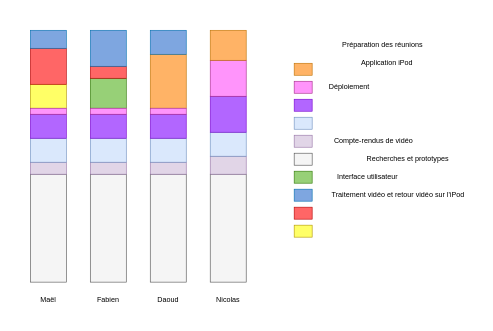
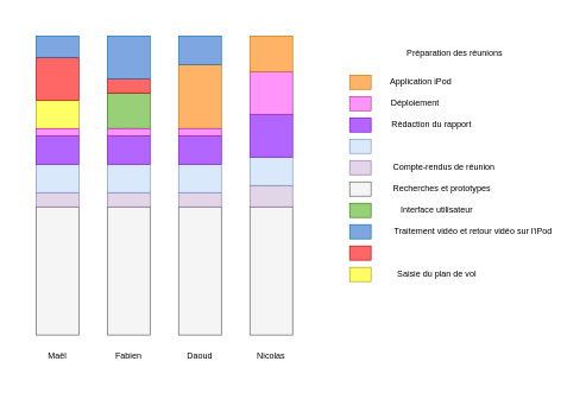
  <mxCell id="0" />
  <mxCell id="1" parent="0" />
  <mxCell id="2" value="" style="rounded=0;whiteSpace=wrap;html=1;fillColor=#f5f5f5;strokeColor=#4D4D4D;fontColor=#333333;" parent="1" vertex="1"><mxGeometry x="50" y="290" width="60" height="180" as="geometry" /></mxCell>
  <mxCell id="3" value="" style="rounded=0;whiteSpace=wrap;html=1;fillColor=#f5f5f5;strokeColor=#4D4D4D;fontColor=#333333;" parent="1" vertex="1"><mxGeometry x="150" y="290" width="60" height="180" as="geometry" /></mxCell>
  <mxCell id="4" value="" style="rounded=0;whiteSpace=wrap;html=1;fillColor=#f5f5f5;strokeColor=#4D4D4D;fontColor=#333333;" parent="1" vertex="1"><mxGeometry x="250" y="290" width="60" height="180" as="geometry" /></mxCell>
  <mxCell id="5" value="" style="rounded=0;whiteSpace=wrap;html=1;fillColor=#f5f5f5;strokeColor=#4D4D4D;fontColor=#333333;" parent="1" vertex="1"><mxGeometry x="350" y="290" width="60" height="180" as="geometry" /></mxCell>
  <mxCell id="6" value="" style="rounded=0;whiteSpace=wrap;html=1;fillColor=#e1d5e7;strokeColor=#9673a6;" parent="1" vertex="1"><mxGeometry x="50" y="270" width="60" height="20" as="geometry" /></mxCell>
  <mxCell id="7" value="" style="rounded=0;whiteSpace=wrap;html=1;fillColor=#e1d5e7;strokeColor=#9673a6;" parent="1" vertex="1"><mxGeometry x="150" y="270" width="60" height="20" as="geometry" /></mxCell>
  <mxCell id="8" value="" style="rounded=0;whiteSpace=wrap;html=1;fillColor=#e1d5e7;strokeColor=#9673a6;" parent="1" vertex="1"><mxGeometry x="250" y="270" width="60" height="20" as="geometry" /></mxCell>
  <mxCell id="9" value="" style="rounded=0;whiteSpace=wrap;html=1;fillColor=#e1d5e7;strokeColor=#9673a6;" parent="1" vertex="1"><mxGeometry x="350" y="260" width="60" height="30" as="geometry" /></mxCell>
  <mxCell id="10" value="" style="rounded=0;whiteSpace=wrap;html=1;fillColor=#FFFF66;strokeColor=#B09500;fontColor=#ffffff;" parent="1" vertex="1"><mxGeometry x="50" y="140" width="60" height="40" as="geometry" /></mxCell>
  <mxCell id="11" value="" style="rounded=0;whiteSpace=wrap;html=1;fillColor=#FF6666;strokeColor=#B20000;fontColor=#ffffff;" parent="1" vertex="1"><mxGeometry x="50" y="80" width="60" height="60" as="geometry" /></mxCell>
  <mxCell id="12" value="" style="rounded=0;whiteSpace=wrap;html=1;fillColor=#7EA6E0;strokeColor=#006EAF;fontColor=#ffffff;" parent="1" vertex="1"><mxGeometry x="50" y="50" width="60" height="30" as="geometry" /></mxCell>
  <mxCell id="13" value="" style="rounded=0;whiteSpace=wrap;html=1;fillColor=#97D077;strokeColor=#2D7600;fontColor=#ffffff;" parent="1" vertex="1"><mxGeometry x="150" y="130" width="60" height="50" as="geometry" /></mxCell>
  <mxCell id="14" value="" style="rounded=0;whiteSpace=wrap;html=1;fillColor=#FF6666;strokeColor=#B20000;fontColor=#ffffff;" parent="1" vertex="1"><mxGeometry x="150" y="110" width="60" height="20" as="geometry" /></mxCell>
  <mxCell id="15" value="" style="rounded=0;whiteSpace=wrap;html=1;fillColor=#7EA6E0;strokeColor=#006EAF;fontColor=#ffffff;" parent="1" vertex="1"><mxGeometry x="150" y="50" width="60" height="60" as="geometry" /></mxCell>
  <mxCell id="16" value="" style="rounded=0;whiteSpace=wrap;html=1;fillColor=#FFB366;strokeColor=#BD7000;fontColor=#ffffff;" parent="1" vertex="1"><mxGeometry x="250" y="90" width="60" height="90" as="geometry" /></mxCell>
  <mxCell id="17" value="" style="rounded=0;whiteSpace=wrap;html=1;fillColor=#7EA6E0;strokeColor=#006EAF;fontColor=#ffffff;" parent="1" vertex="1"><mxGeometry x="250" y="50" width="60" height="40" as="geometry" /></mxCell>
  <mxCell id="18" value="" style="rounded=0;whiteSpace=wrap;html=1;fillColor=#dae8fc;strokeColor=#6c8ebf;" parent="1" vertex="1"><mxGeometry x="50" y="230" width="60" height="40" as="geometry" /></mxCell>
  <mxCell id="19" value="" style="rounded=0;whiteSpace=wrap;html=1;fillColor=#dae8fc;strokeColor=#6c8ebf;" parent="1" vertex="1"><mxGeometry x="150" y="230" width="60" height="40" as="geometry" /></mxCell>
  <mxCell id="20" value="" style="rounded=0;whiteSpace=wrap;html=1;fillColor=#dae8fc;strokeColor=#6c8ebf;" parent="1" vertex="1"><mxGeometry x="250" y="230" width="60" height="40" as="geometry" /></mxCell>
  <mxCell id="21" value="" style="rounded=0;whiteSpace=wrap;html=1;fillColor=#dae8fc;strokeColor=#6c8ebf;" parent="1" vertex="1"><mxGeometry x="350" y="220" width="60" height="40" as="geometry" /></mxCell>
  <mxCell id="22" value="" style="rounded=0;whiteSpace=wrap;html=1;fillColor=#B266FF;strokeColor=#7700CC;fontColor=#ffffff;" parent="1" vertex="1"><mxGeometry x="50" y="190" width="60" height="40" as="geometry" /></mxCell>
  <mxCell id="23" value="" style="rounded=0;whiteSpace=wrap;html=1;fillColor=#B266FF;strokeColor=#7700CC;fontColor=#ffffff;" parent="1" vertex="1"><mxGeometry x="150" y="190" width="60" height="40" as="geometry" /></mxCell>
  <mxCell id="24" value="" style="rounded=0;whiteSpace=wrap;html=1;fillColor=#B266FF;strokeColor=#7700CC;fontColor=#ffffff;" parent="1" vertex="1"><mxGeometry x="250" y="190" width="60" height="40" as="geometry" /></mxCell>
  <mxCell id="25" value="" style="rounded=0;whiteSpace=wrap;html=1;fillColor=#B266FF;strokeColor=#7700CC;fontColor=#ffffff;" parent="1" vertex="1"><mxGeometry x="350" y="160" width="60" height="60" as="geometry" /></mxCell>
  <mxCell id="26" value="" style="rounded=0;whiteSpace=wrap;html=1;fillColor=#FF94FB;strokeColor=#A52988;fontColor=#ffffff;" parent="1" vertex="1"><mxGeometry x="350" y="100" width="60" height="60" as="geometry" /></mxCell>
  <mxCell id="27" value="" style="rounded=0;whiteSpace=wrap;html=1;fillColor=#FF94FB;strokeColor=#A52988;fontColor=#ffffff;" parent="1" vertex="1"><mxGeometry x="50" y="180" width="60" height="10" as="geometry" /></mxCell>
  <mxCell id="28" value="" style="rounded=0;whiteSpace=wrap;html=1;fillColor=#FF94FB;strokeColor=#A52988;fontColor=#ffffff;" parent="1" vertex="1"><mxGeometry x="150" y="180" width="60" height="10" as="geometry" /></mxCell>
  <mxCell id="29" value="" style="rounded=0;whiteSpace=wrap;html=1;fillColor=#FF94FB;strokeColor=#A52988;fontColor=#ffffff;" parent="1" vertex="1"><mxGeometry x="250" y="180" width="60" height="10" as="geometry" /></mxCell>
  <mxCell id="30" value="" style="rounded=0;whiteSpace=wrap;html=1;fillColor=#FFB366;strokeColor=#BD7000;fontColor=#ffffff;" parent="1" vertex="1"><mxGeometry x="350" y="50" width="60" height="50" as="geometry" /></mxCell>
  <mxCell id="31" value="" style="rounded=0;whiteSpace=wrap;html=1;fillColor=#FFB366;strokeColor=#BD7000;fontColor=#ffffff;" parent="1" vertex="1"><mxGeometry x="490" y="105" width="30" height="20" as="geometry" /></mxCell>
  <mxCell id="32" value="" style="rounded=0;whiteSpace=wrap;html=1;fillColor=#FF94FB;strokeColor=#A52988;fontColor=#ffffff;" parent="1" vertex="1"><mxGeometry x="490" y="135" width="30" height="20" as="geometry" /></mxCell>
  <mxCell id="33" value="" style="rounded=0;whiteSpace=wrap;html=1;fillColor=#B266FF;strokeColor=#7700CC;fontColor=#ffffff;" parent="1" vertex="1"><mxGeometry x="490" y="165" width="30" height="20" as="geometry" /></mxCell>
  <mxCell id="34" value="" style="rounded=0;whiteSpace=wrap;html=1;fillColor=#dae8fc;strokeColor=#6c8ebf;" parent="1" vertex="1"><mxGeometry x="490" y="195" width="30" height="20" as="geometry" /></mxCell>
  <mxCell id="35" value="" style="rounded=0;whiteSpace=wrap;html=1;fillColor=#e1d5e7;strokeColor=#9673a6;" parent="1" vertex="1"><mxGeometry x="490" y="225" width="30" height="20" as="geometry" /></mxCell>
  <mxCell id="36" value="" style="rounded=0;whiteSpace=wrap;html=1;fillColor=#f5f5f5;strokeColor=#4D4D4D;fontColor=#333333;" parent="1" vertex="1"><mxGeometry x="490" y="255" width="30" height="20" as="geometry" /></mxCell>
  <mxCell id="37" value="" style="rounded=0;whiteSpace=wrap;html=1;fillColor=#97D077;strokeColor=#2D7600;fontColor=#ffffff;" parent="1" vertex="1"><mxGeometry x="490" y="285" width="30" height="20" as="geometry" /></mxCell>
  <mxCell id="38" value="" style="rounded=0;whiteSpace=wrap;html=1;fillColor=#7EA6E0;strokeColor=#006EAF;fontColor=#ffffff;" parent="1" vertex="1"><mxGeometry x="490" y="315" width="30" height="20" as="geometry" /></mxCell>
  <mxCell id="39" value="" style="rounded=0;whiteSpace=wrap;html=1;fillColor=#FF6666;strokeColor=#B20000;fontColor=#ffffff;" parent="1" vertex="1"><mxGeometry x="490" y="345" width="30" height="20" as="geometry" /></mxCell>
  <mxCell id="40" value="" style="rounded=0;whiteSpace=wrap;html=1;fillColor=#FFFF66;strokeColor=#B09500;fontColor=#ffffff;" parent="1" vertex="1"><mxGeometry x="490" y="375" width="30" height="20" as="geometry" /></mxCell>
- <mxCell id="41" value="&lt;div align=&quot;left&quot;&gt;Application iPod&lt;/div&gt;" style="text;html=1;strokeColor=none;fillColor=none;align=center;verticalAlign=middle;whiteSpace=wrap;rounded=0;" parent="1" vertex="1"><mxGeometry x="585" y="95" width="120" height="20" as="geometry" /></mxCell>
+ <mxCell id="41" value="&lt;div align=&quot;left&quot;&gt;Application iPod&lt;/div&gt;" style="text;html=1;strokeColor=none;fillColor=none;align=center;verticalAlign=middle;whiteSpace=wrap;rounded=0;" parent="1" vertex="1"><mxGeometry x="530" y="105" width="120" height="20" as="geometry" /></mxCell>
  <mxCell id="42" value="&lt;div align=&quot;left&quot;&gt;Déploiement&lt;/div&gt;" style="text;html=1;strokeColor=none;fillColor=none;align=center;verticalAlign=middle;whiteSpace=wrap;rounded=0;" parent="1" vertex="1"><mxGeometry x="537" y="135" width="90" height="20" as="geometry" /></mxCell>
+ <mxCell id="43" value="&lt;div align=&quot;left&quot;&gt;Rédaction du rapport&lt;/div&gt;" style="text;html=1;strokeColor=none;fillColor=none;align=center;verticalAlign=middle;whiteSpace=wrap;rounded=0;" parent="1" vertex="1"><mxGeometry x="545" y="165" width="120" height="20" as="geometry" /></mxCell>
  <mxCell id="44" value="Préparation des réunions" style="text;html=1;strokeColor=none;fillColor=none;align=center;verticalAlign=middle;whiteSpace=wrap;rounded=0;" parent="1" vertex="1"><mxGeometry x="565" y="65" width="145" height="20" as="geometry" /></mxCell>
- <mxCell id="45" value="Compte-rendus de vidéo" style="text;html=1;strokeColor=none;fillColor=none;align=center;verticalAlign=middle;whiteSpace=wrap;rounded=0;" parent="1" vertex="1"><mxGeometry x="546" y="225" width="153" height="20" as="geometry" /></mxCell>
- <mxCell id="46" value="Recherches et prototypes" style="text;html=1;strokeColor=none;fillColor=none;align=center;verticalAlign=middle;whiteSpace=wrap;rounded=0;" parent="1" vertex="1"><mxGeometry x="606.5" y="255" width="145" height="20" as="geometry" /></mxCell>
+ <mxCell id="45" value="Compte-rendus de réunion" style="text;html=1;strokeColor=none;fillColor=none;align=center;verticalAlign=middle;whiteSpace=wrap;rounded=0;" parent="1" vertex="1"><mxGeometry x="546" y="225" width="153" height="20" as="geometry" /></mxCell>
+ <mxCell id="46" value="Recherches et prototypes" style="text;html=1;strokeColor=none;fillColor=none;align=center;verticalAlign=middle;whiteSpace=wrap;rounded=0;" parent="1" vertex="1"><mxGeometry x="546.5" y="255" width="145" height="20" as="geometry" /></mxCell>
  <mxCell id="47" value="Interface utilisateur" style="text;html=1;strokeColor=none;fillColor=none;align=center;verticalAlign=middle;whiteSpace=wrap;rounded=0;" parent="1" vertex="1"><mxGeometry x="556" y="285" width="113" height="20" as="geometry" /></mxCell>
  <mxCell id="48" value="Traitement vidéo et retour vidéo sur l'iPod" style="text;html=1;strokeColor=none;fillColor=none;align=center;verticalAlign=middle;whiteSpace=wrap;rounded=0;" parent="1" vertex="1"><mxGeometry x="548.5" y="315" width="229" height="20" as="geometry" /></mxCell>
+ <mxCell id="49" value="Saisie du plan de vol" style="text;html=1;strokeColor=none;fillColor=none;align=center;verticalAlign=middle;whiteSpace=wrap;rounded=0;" parent="1" vertex="1"><mxGeometry x="547" y="375" width="131" height="20" as="geometry" /></mxCell>
  <mxCell id="50" value="Maël" style="text;html=1;strokeColor=none;fillColor=none;align=center;verticalAlign=middle;whiteSpace=wrap;rounded=0;" parent="1" vertex="1"><mxGeometry x="60" y="490" width="40" height="20" as="geometry" /></mxCell>
  <mxCell id="51" value="Fabien" style="text;html=1;strokeColor=none;fillColor=none;align=center;verticalAlign=middle;whiteSpace=wrap;rounded=0;" parent="1" vertex="1"><mxGeometry x="160" y="490" width="40" height="20" as="geometry" /></mxCell>
  <mxCell id="52" value="Daoud" style="text;html=1;strokeColor=none;fillColor=none;align=center;verticalAlign=middle;whiteSpace=wrap;rounded=0;" parent="1" vertex="1"><mxGeometry x="260" y="490" width="40" height="20" as="geometry" /></mxCell>
  <mxCell id="53" value="Nicolas" style="text;html=1;strokeColor=none;fillColor=none;align=center;verticalAlign=middle;whiteSpace=wrap;rounded=0;" parent="1" vertex="1"><mxGeometry x="360" y="490" width="40" height="20" as="geometry" /></mxCell>
  <mxCell id="54" value="" style="rounded=0;whiteSpace=wrap;html=1;strokeColor=none;fillColor=none;" vertex="1" parent="1"><mxGeometry x="20" y="20" width="780" height="510" as="geometry" /></mxCell>
